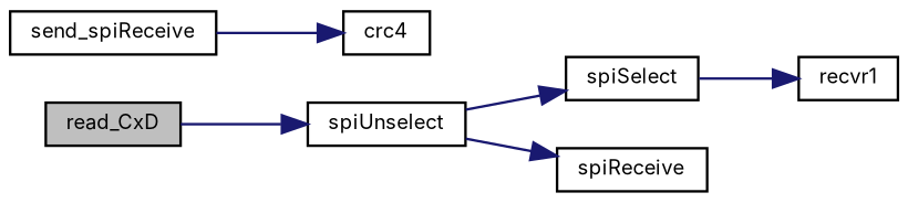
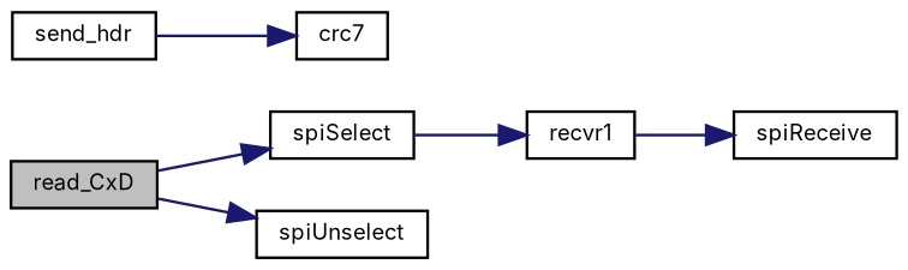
  digraph {
    fontname=Inter
    rankdir=LR
    node [color=black fontname=Inter fontsize=8 shape=record]
    edge [color=midnightblue fontname=Inter fontsize=8 labelfontname=Helvetica labelfontsize=8 style=solid]
    n1 [fillcolor=grey75 fontcolor=black height=0.2 label=read_CxD style=filled width=0.4]
    n2 [height=0.2 label=spiSelect width=0.4]
    n3 [height=0.2 label=spiUnselect width=0.4]
    n4 [height=0.2 label=recvr1 width=0.4]
    n5 [height=0.2 label=spiReceive width=0.4]
-   n6 [height=0.2 label=send_spiReceive width=0.4]
-   n7 [height=0.2 label=crc4 width=0.4]
-   n3 -> n2
+   n6 [height=0.2 label=send_hdr width=0.4]
+   n7 [height=0.2 label=crc7 width=0.4]
+   n1 -> n2
    n1 -> n3
    n2 -> n4
-   n3 -> n5
+   n4 -> n5
    n6 -> n7
  }
